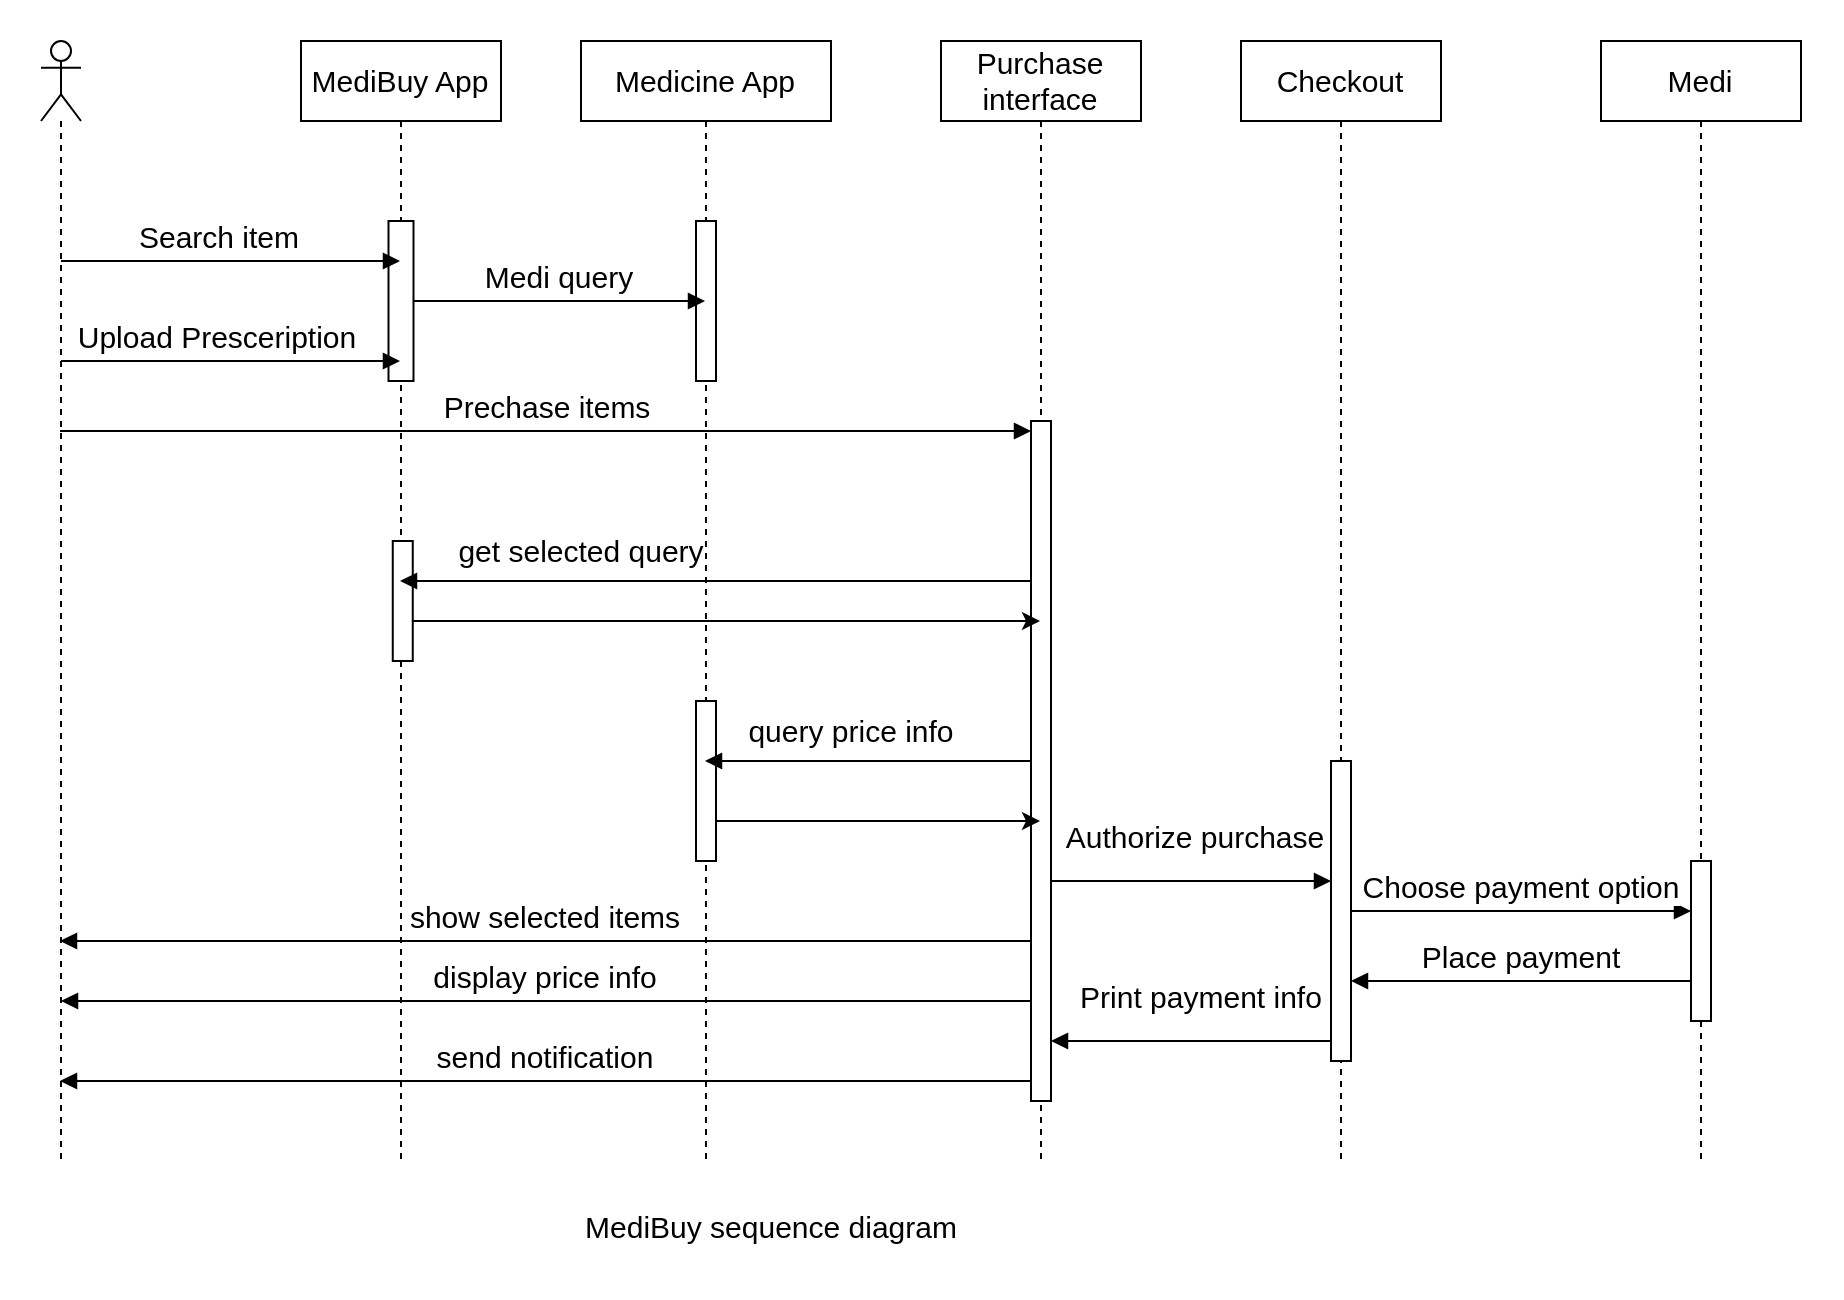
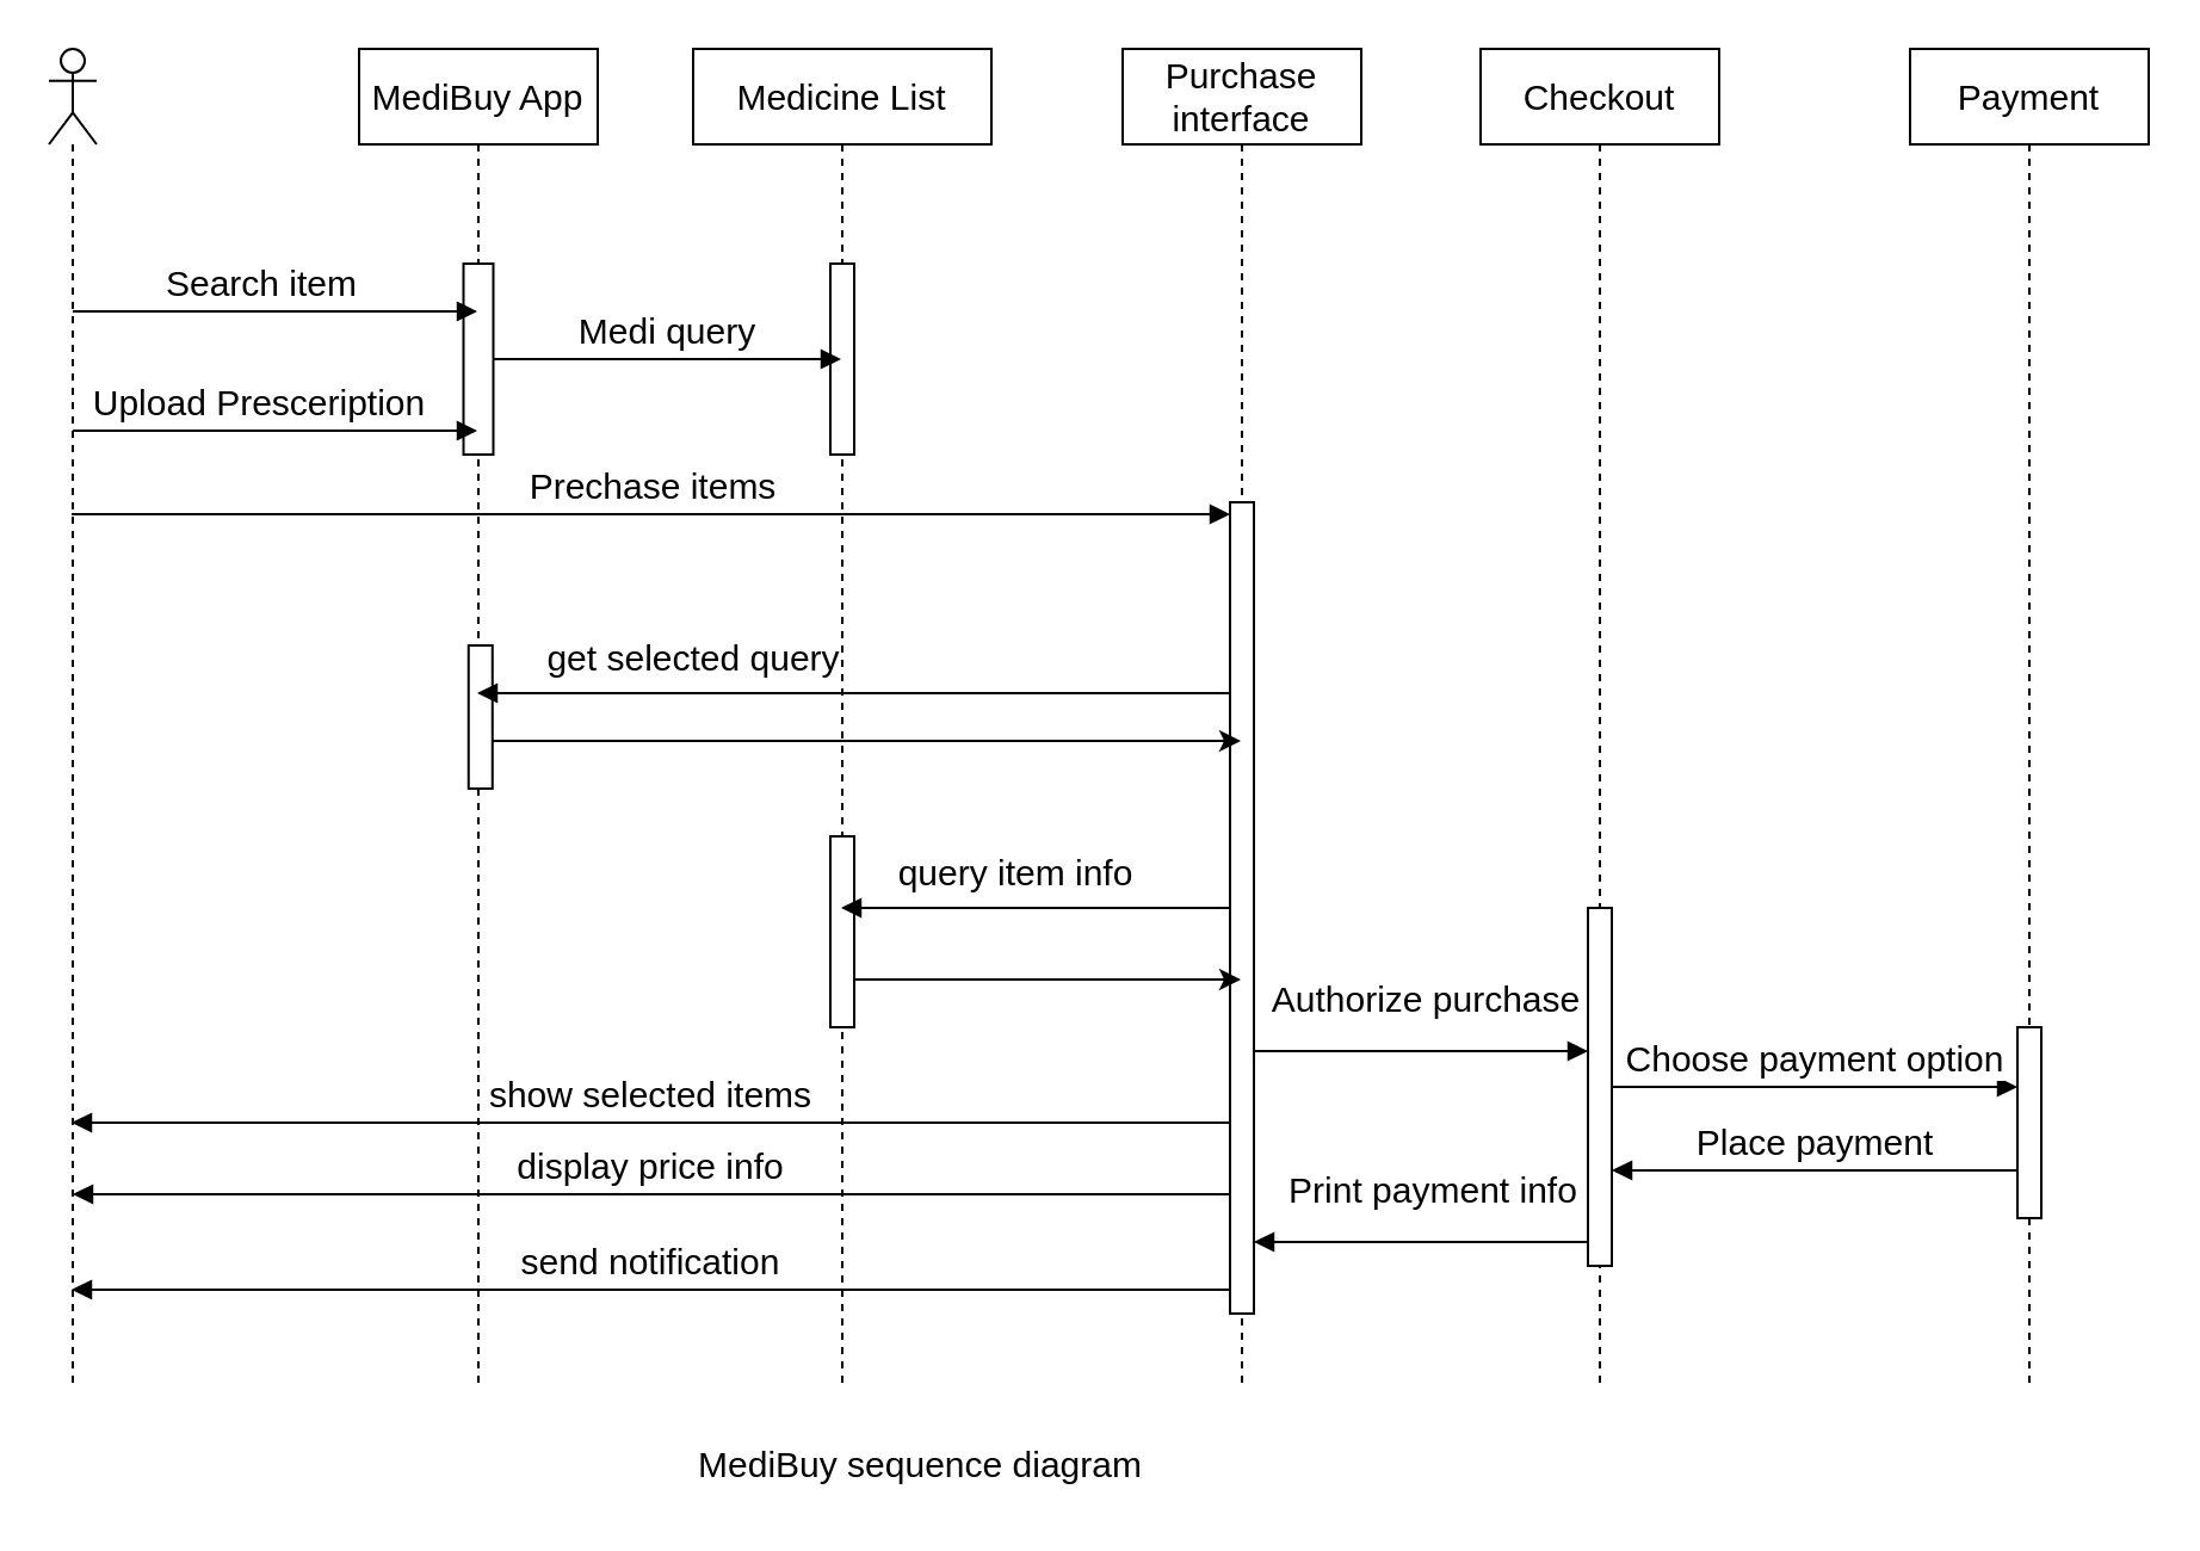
  <mxCell id="0" />
  <mxCell id="1" parent="0" />
  <mxCell id="2" value="&lt;font style=&quot;font-size: 15px;&quot;&gt;MediBuy App&lt;/font&gt;" style="shape=umlLifeline;perimeter=lifelinePerimeter;whiteSpace=wrap;html=1;container=0;dropTarget=0;collapsible=0;recursiveResize=0;outlineConnect=0;portConstraint=eastwest;newEdgeStyle={&quot;edgeStyle&quot;:&quot;elbowEdgeStyle&quot;,&quot;elbow&quot;:&quot;vertical&quot;,&quot;curved&quot;:0,&quot;rounded&quot;:0};" parent="1" vertex="1"><mxGeometry x="150" y="20" width="100" height="560" as="geometry" /></mxCell>
  <mxCell id="3" value="" style="html=1;points=[];perimeter=orthogonalPerimeter;outlineConnect=0;targetShapes=umlLifeline;portConstraint=eastwest;newEdgeStyle={&quot;edgeStyle&quot;:&quot;elbowEdgeStyle&quot;,&quot;elbow&quot;:&quot;vertical&quot;,&quot;curved&quot;:0,&quot;rounded&quot;:0};" parent="2" vertex="1"><mxGeometry x="43.75" y="90" width="12.5" height="80" as="geometry" /></mxCell>
  <mxCell id="4" value="" style="html=1;points=[[0,0,0,0,5],[0,1,0,0,-5],[1,0,0,0,5],[1,1,0,0,-5]];perimeter=orthogonalPerimeter;outlineConnect=0;targetShapes=umlLifeline;portConstraint=eastwest;newEdgeStyle={&quot;curved&quot;:0,&quot;rounded&quot;:0};" vertex="1" parent="2"><mxGeometry x="45.88" y="250" width="10" height="60" as="geometry" /></mxCell>
- <mxCell id="5" value="&lt;font style=&quot;font-size: 15px;&quot;&gt;Medicine App&lt;/font&gt;" style="shape=umlLifeline;perimeter=lifelinePerimeter;whiteSpace=wrap;html=1;container=0;dropTarget=0;collapsible=0;recursiveResize=0;outlineConnect=0;portConstraint=eastwest;newEdgeStyle={&quot;edgeStyle&quot;:&quot;elbowEdgeStyle&quot;,&quot;elbow&quot;:&quot;vertical&quot;,&quot;curved&quot;:0,&quot;rounded&quot;:0};" parent="1" vertex="1"><mxGeometry x="290" y="20" width="125" height="560" as="geometry" /></mxCell>
+ <mxCell id="5" value="&lt;font style=&quot;font-size: 15px;&quot;&gt;Medicine List&lt;/font&gt;" style="shape=umlLifeline;perimeter=lifelinePerimeter;whiteSpace=wrap;html=1;container=0;dropTarget=0;collapsible=0;recursiveResize=0;outlineConnect=0;portConstraint=eastwest;newEdgeStyle={&quot;edgeStyle&quot;:&quot;elbowEdgeStyle&quot;,&quot;elbow&quot;:&quot;vertical&quot;,&quot;curved&quot;:0,&quot;rounded&quot;:0};" parent="1" vertex="1"><mxGeometry x="290" y="20" width="125" height="560" as="geometry" /></mxCell>
  <mxCell id="6" value="" style="html=1;points=[[0,0,0,0,5],[0,1,0,0,-5],[1,0,0,0,5],[1,1,0,0,-5]];perimeter=orthogonalPerimeter;outlineConnect=0;targetShapes=umlLifeline;portConstraint=eastwest;newEdgeStyle={&quot;curved&quot;:0,&quot;rounded&quot;:0};" vertex="1" parent="5"><mxGeometry x="57.5" y="90" width="10" height="80" as="geometry" /></mxCell>
  <mxCell id="7" value="" style="html=1;points=[[0,0,0,0,5],[0,1,0,0,-5],[1,0,0,0,5],[1,1,0,0,-5]];perimeter=orthogonalPerimeter;outlineConnect=0;targetShapes=umlLifeline;portConstraint=eastwest;newEdgeStyle={&quot;curved&quot;:0,&quot;rounded&quot;:0};" vertex="1" parent="5"><mxGeometry x="57.5" y="330" width="10" height="80" as="geometry" /></mxCell>
  <mxCell id="8" value="&lt;font style=&quot;font-size: 15px;&quot;&gt;Purchase interface&lt;/font&gt;" style="shape=umlLifeline;perimeter=lifelinePerimeter;whiteSpace=wrap;html=1;container=0;dropTarget=0;collapsible=0;recursiveResize=0;outlineConnect=0;portConstraint=eastwest;newEdgeStyle={&quot;edgeStyle&quot;:&quot;elbowEdgeStyle&quot;,&quot;elbow&quot;:&quot;vertical&quot;,&quot;curved&quot;:0,&quot;rounded&quot;:0};" vertex="1" parent="1"><mxGeometry x="470" y="20" width="100" height="560" as="geometry" /></mxCell>
  <mxCell id="9" value="" style="html=1;points=[[0,0,0,0,5],[0,1,0,0,-5],[1,0,0,0,5],[1,1,0,0,-5]];perimeter=orthogonalPerimeter;outlineConnect=0;targetShapes=umlLifeline;portConstraint=eastwest;newEdgeStyle={&quot;curved&quot;:0,&quot;rounded&quot;:0};" vertex="1" parent="8"><mxGeometry x="45" y="190" width="10" height="340" as="geometry" /></mxCell>
- <mxCell id="10" value="&lt;font style=&quot;font-size: 15px;&quot;&gt;Medi&lt;/font&gt;" style="shape=umlLifeline;perimeter=lifelinePerimeter;whiteSpace=wrap;html=1;container=0;dropTarget=0;collapsible=0;recursiveResize=0;outlineConnect=0;portConstraint=eastwest;newEdgeStyle={&quot;edgeStyle&quot;:&quot;elbowEdgeStyle&quot;,&quot;elbow&quot;:&quot;vertical&quot;,&quot;curved&quot;:0,&quot;rounded&quot;:0};" vertex="1" parent="1"><mxGeometry x="800" y="20" width="100" height="560" as="geometry" /></mxCell>
+ <mxCell id="10" value="&lt;font style=&quot;font-size: 15px;&quot;&gt;Payment&lt;/font&gt;" style="shape=umlLifeline;perimeter=lifelinePerimeter;whiteSpace=wrap;html=1;container=0;dropTarget=0;collapsible=0;recursiveResize=0;outlineConnect=0;portConstraint=eastwest;newEdgeStyle={&quot;edgeStyle&quot;:&quot;elbowEdgeStyle&quot;,&quot;elbow&quot;:&quot;vertical&quot;,&quot;curved&quot;:0,&quot;rounded&quot;:0};" vertex="1" parent="1"><mxGeometry x="800" y="20" width="100" height="560" as="geometry" /></mxCell>
  <mxCell id="11" value="" style="html=1;points=[[0,0,0,0,5],[0,1,0,0,-5],[1,0,0,0,5],[1,1,0,0,-5]];perimeter=orthogonalPerimeter;outlineConnect=0;targetShapes=umlLifeline;portConstraint=eastwest;newEdgeStyle={&quot;curved&quot;:0,&quot;rounded&quot;:0};" vertex="1" parent="10"><mxGeometry x="45" y="410" width="10" height="80" as="geometry" /></mxCell>
  <mxCell id="12" value="" style="shape=umlLifeline;perimeter=lifelinePerimeter;whiteSpace=wrap;html=1;container=1;dropTarget=0;collapsible=0;recursiveResize=0;outlineConnect=0;portConstraint=eastwest;newEdgeStyle={&quot;curved&quot;:0,&quot;rounded&quot;:0};participant=umlActor;" vertex="1" parent="1"><mxGeometry x="20" y="20" width="20" height="560" as="geometry" /></mxCell>
  <mxCell id="13" value="&lt;font style=&quot;font-size: 15px;&quot;&gt;Search item&lt;/font&gt;" style="html=1;verticalAlign=bottom;endArrow=block;curved=0;rounded=0;" edge="1" parent="1" target="2"><mxGeometry x="-0.073" width="80" relative="1" as="geometry"><mxPoint x="30" y="130" as="sourcePoint" /><mxPoint x="110" y="130" as="targetPoint" /><Array as="points" /><mxPoint as="offset" /></mxGeometry></mxCell>
  <mxCell id="14" value="&lt;font style=&quot;font-size: 15px;&quot;&gt;Upload Presceription&lt;/font&gt;" style="html=1;verticalAlign=bottom;endArrow=block;curved=0;rounded=0;" edge="1" parent="1" target="2"><mxGeometry x="-0.077" width="80" relative="1" as="geometry"><mxPoint x="30" y="180" as="sourcePoint" /><mxPoint x="160" y="180" as="targetPoint" /><Array as="points" /><mxPoint as="offset" /></mxGeometry></mxCell>
  <mxCell id="15" value="&lt;font style=&quot;font-size: 15px;&quot;&gt;Medi query&lt;/font&gt;" style="html=1;verticalAlign=bottom;endArrow=block;curved=0;rounded=0;" edge="1" parent="1" source="3" target="5"><mxGeometry x="-0.005" width="80" relative="1" as="geometry"><mxPoint x="170" y="150" as="sourcePoint" /><mxPoint x="250" y="150" as="targetPoint" /><mxPoint as="offset" /></mxGeometry></mxCell>
  <mxCell id="16" value="" style="edgeStyle=orthogonalEdgeStyle;rounded=0;orthogonalLoop=1;jettySize=auto;html=1;curved=0;" edge="1" parent="1" source="4" target="8"><mxGeometry relative="1" as="geometry"><mxPoint x="479.13" y="280" as="targetPoint" /><Array as="points"><mxPoint x="390" y="310" /><mxPoint x="390" y="310" /></Array></mxGeometry></mxCell>
  <mxCell id="17" value="&lt;font style=&quot;font-size: 15px;&quot;&gt;get selected query&lt;/font&gt;" style="text;html=1;align=center;verticalAlign=middle;resizable=0;points=[];autosize=1;strokeColor=none;fillColor=none;" vertex="1" parent="1"><mxGeometry x="220" y="260" width="140" height="30" as="geometry" /></mxCell>
  <mxCell id="18" value="" style="edgeStyle=orthogonalEdgeStyle;rounded=0;orthogonalLoop=1;jettySize=auto;html=1;curved=0;" edge="1" parent="1" source="7" target="8"><mxGeometry relative="1" as="geometry"><Array as="points"><mxPoint x="400" y="410" /><mxPoint x="400" y="410" /></Array></mxGeometry></mxCell>
- <mxCell id="19" value="&lt;font style=&quot;font-size: 15px;&quot;&gt;query price info&lt;/font&gt;" style="text;html=1;align=center;verticalAlign=middle;resizable=0;points=[];autosize=1;strokeColor=none;fillColor=none;" vertex="1" parent="1"><mxGeometry x="360" y="350" width="130" height="30" as="geometry" /></mxCell>
+ <mxCell id="19" value="&lt;font style=&quot;font-size: 15px;&quot;&gt;query item info&lt;/font&gt;" style="text;html=1;align=center;verticalAlign=middle;resizable=0;points=[];autosize=1;strokeColor=none;fillColor=none;" vertex="1" parent="1"><mxGeometry x="360" y="350" width="130" height="30" as="geometry" /></mxCell>
  <mxCell id="20" value="&lt;span style=&quot;font-size: 15px;&quot;&gt;show selected items&lt;/span&gt;" style="html=1;verticalAlign=bottom;endArrow=block;curved=0;rounded=0;" edge="1" parent="1"><mxGeometry width="80" relative="1" as="geometry"><mxPoint x="515" y="470" as="sourcePoint" /><mxPoint x="29.5" y="470" as="targetPoint" /></mxGeometry></mxCell>
  <mxCell id="21" value="&lt;font style=&quot;font-size: 15px;&quot;&gt;display price info&lt;/font&gt;" style="html=1;verticalAlign=bottom;endArrow=block;curved=0;rounded=0;" edge="1" parent="1" source="9"><mxGeometry width="80" relative="1" as="geometry"><mxPoint x="470" y="500" as="sourcePoint" /><mxPoint x="30" y="500" as="targetPoint" /><mxPoint as="offset" /></mxGeometry></mxCell>
  <mxCell id="22" value="&lt;font style=&quot;font-size: 15px;&quot;&gt;Checkout&lt;/font&gt;" style="shape=umlLifeline;perimeter=lifelinePerimeter;whiteSpace=wrap;html=1;container=0;dropTarget=0;collapsible=0;recursiveResize=0;outlineConnect=0;portConstraint=eastwest;newEdgeStyle={&quot;edgeStyle&quot;:&quot;elbowEdgeStyle&quot;,&quot;elbow&quot;:&quot;vertical&quot;,&quot;curved&quot;:0,&quot;rounded&quot;:0};" vertex="1" parent="1"><mxGeometry x="620" y="20" width="100" height="560" as="geometry" /></mxCell>
  <mxCell id="23" value="" style="html=1;points=[[0,0,0,0,5],[0,1,0,0,-5],[1,0,0,0,5],[1,1,0,0,-5]];perimeter=orthogonalPerimeter;outlineConnect=0;targetShapes=umlLifeline;portConstraint=eastwest;newEdgeStyle={&quot;curved&quot;:0,&quot;rounded&quot;:0};" vertex="1" parent="22"><mxGeometry x="45" y="360" width="10" height="150" as="geometry" /></mxCell>
  <mxCell id="24" value="&lt;font style=&quot;font-size: 15px;&quot;&gt;send notification&lt;/font&gt;" style="html=1;verticalAlign=bottom;endArrow=block;curved=0;rounded=0;" edge="1" parent="1" source="9"><mxGeometry x="0.001" width="80" relative="1" as="geometry"><mxPoint x="470" y="540" as="sourcePoint" /><mxPoint x="29.5" y="540" as="targetPoint" /><mxPoint as="offset" /></mxGeometry></mxCell>
  <mxCell id="25" value="&lt;font style=&quot;font-size: 15px;&quot;&gt;Authorize purchase&lt;/font&gt;" style="html=1;verticalAlign=bottom;endArrow=block;curved=0;rounded=0;" edge="1" parent="1" source="9" target="23"><mxGeometry x="0.026" y="10" width="80" relative="1" as="geometry"><mxPoint x="560" y="440" as="sourcePoint" /><mxPoint x="630" y="440" as="targetPoint" /><Array as="points"><mxPoint x="596.8" y="440" /></Array><mxPoint as="offset" /></mxGeometry></mxCell>
  <mxCell id="26" value="" style="html=1;verticalAlign=bottom;endArrow=block;curved=0;rounded=0;" edge="1" parent="1" source="9"><mxGeometry width="80" relative="1" as="geometry"><mxPoint x="519.5" y="290" as="sourcePoint" /><mxPoint x="199.5" y="290" as="targetPoint" /></mxGeometry></mxCell>
  <mxCell id="27" value="&lt;font style=&quot;font-size: 15px;&quot;&gt;Print payment info&lt;/font&gt;" style="html=1;verticalAlign=bottom;endArrow=block;curved=0;rounded=0;" edge="1" parent="1" source="23" target="9"><mxGeometry x="-0.071" y="-10" width="80" relative="1" as="geometry"><mxPoint x="640" y="510" as="sourcePoint" /><mxPoint x="550" y="520" as="targetPoint" /><Array as="points"><mxPoint x="600" y="520" /></Array><mxPoint as="offset" /></mxGeometry></mxCell>
  <mxCell id="28" value="&lt;font style=&quot;font-size: 15px;&quot;&gt;Choose payment option&lt;/font&gt;" style="html=1;verticalAlign=bottom;endArrow=block;curved=0;rounded=0;" edge="1" parent="1" source="23" target="11"><mxGeometry width="80" relative="1" as="geometry"><mxPoint x="430" y="540" as="sourcePoint" /><mxPoint x="510" y="540" as="targetPoint" /></mxGeometry></mxCell>
  <mxCell id="29" value="&lt;font style=&quot;font-size: 15px;&quot;&gt;Place payment&lt;/font&gt;" style="html=1;verticalAlign=bottom;endArrow=block;curved=0;rounded=0;" edge="1" parent="1" source="11"><mxGeometry width="80" relative="1" as="geometry"><mxPoint x="800" y="490" as="sourcePoint" /><mxPoint x="675" y="490" as="targetPoint" /></mxGeometry></mxCell>
  <mxCell id="30" value="&lt;span style=&quot;font-size: 15px;&quot;&gt;Prechase items&lt;/span&gt;" style="html=1;verticalAlign=bottom;endArrow=block;curved=0;rounded=0;entryX=0;entryY=0;entryDx=0;entryDy=5;entryPerimeter=0;" edge="1" parent="1" source="12" target="9"><mxGeometry width="80" relative="1" as="geometry"><mxPoint x="440" y="250" as="sourcePoint" /><mxPoint x="670" y="320" as="targetPoint" /></mxGeometry></mxCell>
  <mxCell id="31" value="" style="html=1;verticalAlign=bottom;endArrow=block;curved=0;rounded=0;" edge="1" parent="1" source="9" target="5"><mxGeometry width="80" relative="1" as="geometry"><mxPoint x="590" y="320" as="sourcePoint" /><mxPoint x="670" y="320" as="targetPoint" /></mxGeometry></mxCell>
  <mxCell id="32" value="&lt;font style=&quot;font-size: 15px;&quot;&gt;MediBuy sequence diagram&lt;/font&gt;" style="text;html=1;align=center;verticalAlign=middle;resizable=0;points=[];autosize=1;strokeColor=none;fillColor=none;" vertex="1" parent="1"><mxGeometry x="280" y="598" width="210" height="30" as="geometry" /></mxCell>
